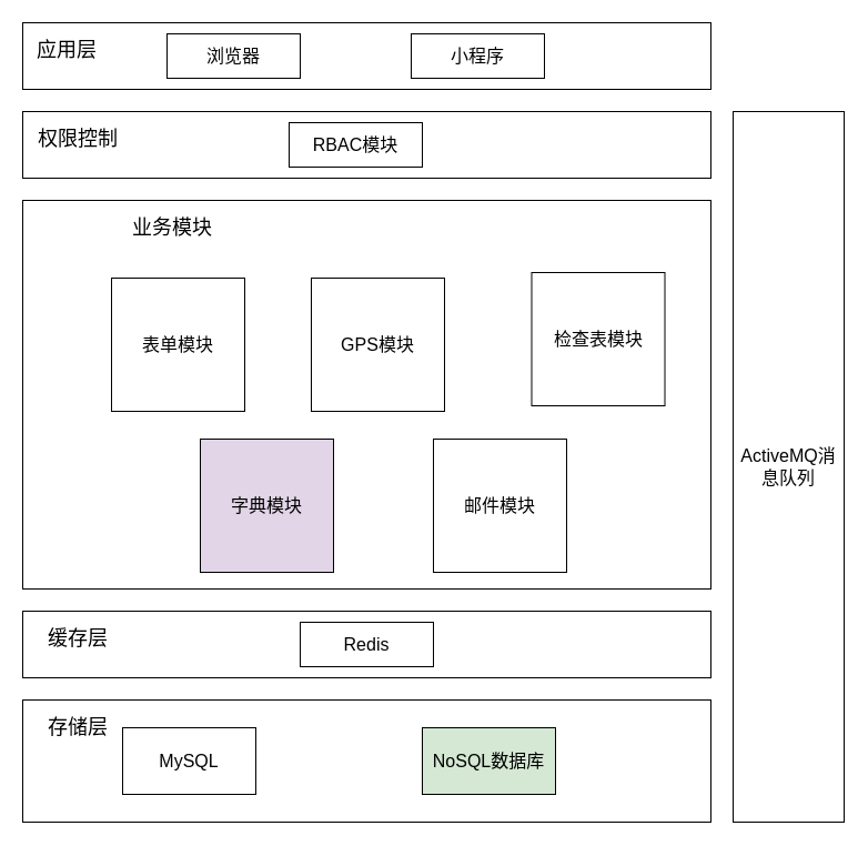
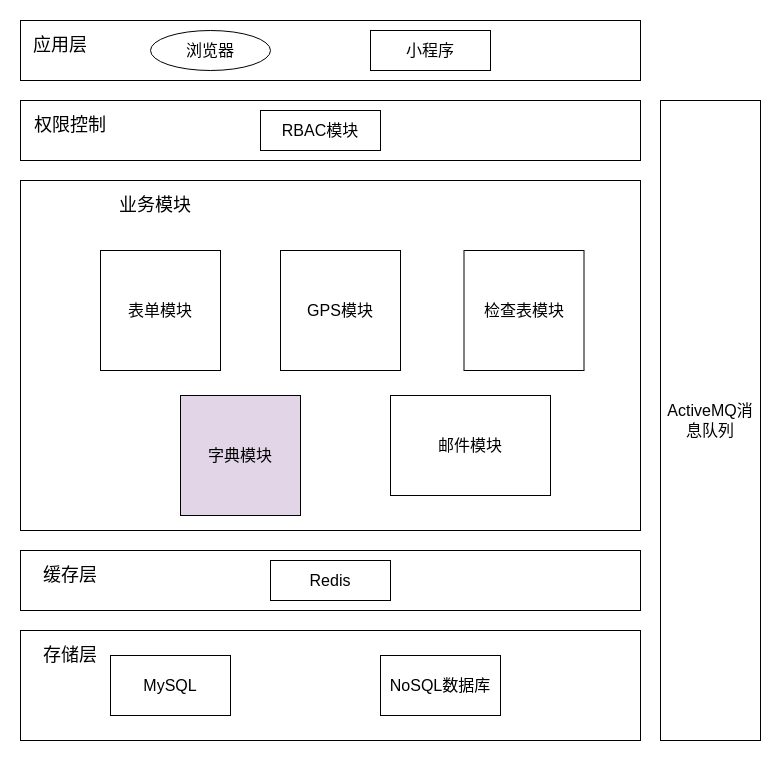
  <mxCell id="0" />
  <mxCell id="1" parent="0" />
  <mxCell id="2" value="" style="rounded=0;whiteSpace=wrap;html=1;fontSize=16;" vertex="1" parent="1"><mxGeometry x="20" y="20" width="620" height="60" as="geometry" /></mxCell>
  <mxCell id="3" value="" style="rounded=0;whiteSpace=wrap;html=1;fontSize=16;" vertex="1" parent="1"><mxGeometry x="20" y="180" width="620" height="350" as="geometry" /></mxCell>
  <mxCell id="4" value="GPS模块" style="whiteSpace=wrap;html=1;aspect=fixed;fontSize=16;" vertex="1" parent="1"><mxGeometry x="280" y="250" width="120" height="120" as="geometry" /></mxCell>
- <mxCell id="5" value="检查表模块" style="whiteSpace=wrap;html=1;aspect=fixed;fontSize=16;" vertex="1" parent="1"><mxGeometry x="478.5" y="245" width="120" height="120" as="geometry" /></mxCell>
+ <mxCell id="5" value="检查表模块" style="whiteSpace=wrap;html=1;aspect=fixed;fontSize=16;" vertex="1" parent="1"><mxGeometry x="463.5" y="250" width="120" height="120" as="geometry" /></mxCell>
  <mxCell id="6" value="表单模块" style="whiteSpace=wrap;html=1;aspect=fixed;gradientColor=none;fontSize=16;" vertex="1" parent="1"><mxGeometry x="100" y="250" width="120" height="120" as="geometry" /></mxCell>
  <mxCell id="7" value="字典模块" style="whiteSpace=wrap;html=1;aspect=fixed;fontSize=16;fillColor=#e1d5e7;" vertex="1" parent="1"><mxGeometry x="180" y="395" width="120" height="120" as="geometry" /></mxCell>
- <mxCell id="8" value="邮件模块" style="whiteSpace=wrap;html=1;aspect=fixed;fontSize=16;" vertex="1" parent="1"><mxGeometry x="390" y="395" width="120" height="120" as="geometry" /></mxCell>
+ <mxCell id="8" value="邮件模块" style="whiteSpace=wrap;html=1;aspect=fixed;fontSize=16;" vertex="1" parent="1"><mxGeometry x="390" y="395" width="160" height="100" as="geometry" /></mxCell>
  <mxCell id="9" value="" style="rounded=0;whiteSpace=wrap;html=1;fontSize=16;" vertex="1" parent="1"><mxGeometry x="20" y="100" width="620" height="60" as="geometry" /></mxCell>
- <mxCell id="10" value="浏览器" style="rounded=0;whiteSpace=wrap;html=1;fontSize=16;" vertex="1" parent="1"><mxGeometry x="150" y="30" width="120" height="40" as="geometry" /></mxCell>
+ <mxCell id="10" value="浏览器" style="ellipse;whiteSpace=wrap;html=1;fontSize=16;" vertex="1" parent="1"><mxGeometry x="150" y="30" width="120" height="40" as="geometry" /></mxCell>
  <mxCell id="11" value="" style="rounded=0;whiteSpace=wrap;html=1;fontSize=16;" vertex="1" parent="1"><mxGeometry x="20" y="630" width="620" height="110" as="geometry" /></mxCell>
  <mxCell id="12" value="MySQL" style="rounded=0;whiteSpace=wrap;html=1;fontSize=16;" vertex="1" parent="1"><mxGeometry x="110" y="655" width="120" height="60" as="geometry" /></mxCell>
- <mxCell id="13" value="NoSQL数据库" style="rounded=0;whiteSpace=wrap;html=1;fontSize=16;fillColor=#d5e8d4;" vertex="1" parent="1"><mxGeometry x="380" y="655" width="120" height="60" as="geometry" /></mxCell>
+ <mxCell id="13" value="NoSQL数据库" style="rounded=0;whiteSpace=wrap;html=1;fontSize=16;" vertex="1" parent="1"><mxGeometry x="380" y="655" width="120" height="60" as="geometry" /></mxCell>
  <mxCell id="14" value="权限控制" style="text;html=1;strokeColor=none;fillColor=none;align=center;verticalAlign=middle;whiteSpace=wrap;rounded=0;fontSize=18;" vertex="1" parent="1"><mxGeometry x="30" y="110" width="80" height="30" as="geometry" /></mxCell>
  <mxCell id="15" value="业务模块" style="text;html=1;strokeColor=none;fillColor=none;align=center;verticalAlign=middle;whiteSpace=wrap;rounded=0;fontSize=18;" vertex="1" parent="1"><mxGeometry x="105" y="190" width="100" height="30" as="geometry" /></mxCell>
  <mxCell id="16" value="" style="rounded=0;whiteSpace=wrap;html=1;fontSize=16;" vertex="1" parent="1"><mxGeometry x="20" y="550" width="620" height="60" as="geometry" /></mxCell>
  <mxCell id="17" value="Redis" style="rounded=0;whiteSpace=wrap;html=1;fontSize=16;" vertex="1" parent="1"><mxGeometry x="270" y="560" width="120" height="40" as="geometry" /></mxCell>
  <mxCell id="18" value="缓存层" style="text;html=1;strokeColor=none;fillColor=none;align=center;verticalAlign=middle;whiteSpace=wrap;rounded=0;fontSize=18;" vertex="1" parent="1"><mxGeometry x="30" y="560" width="80" height="30" as="geometry" /></mxCell>
  <mxCell id="19" value="存储层" style="text;html=1;strokeColor=none;fillColor=none;align=center;verticalAlign=middle;whiteSpace=wrap;rounded=0;fontSize=18;" vertex="1" parent="1"><mxGeometry x="30" y="640" width="80" height="30" as="geometry" /></mxCell>
  <mxCell id="20" value="ActiveMQ消息队列" style="rounded=0;whiteSpace=wrap;html=1;fontSize=16;gradientColor=none;" vertex="1" parent="1"><mxGeometry x="660" y="100" width="100" height="640" as="geometry" /></mxCell>
  <mxCell id="21" value="小程序" style="rounded=0;whiteSpace=wrap;html=1;fontSize=16;" vertex="1" parent="1"><mxGeometry x="370" y="30" width="120" height="40" as="geometry" /></mxCell>
  <mxCell id="22" value="应用层" style="text;html=1;strokeColor=none;fillColor=none;align=center;verticalAlign=middle;whiteSpace=wrap;rounded=0;fontSize=18;" vertex="1" parent="1"><mxGeometry x="20" y="30" width="80" height="30" as="geometry" /></mxCell>
  <mxCell id="23" value="RBAC模块" style="rounded=0;whiteSpace=wrap;html=1;fontSize=16;" vertex="1" parent="1"><mxGeometry x="260" y="110" width="120" height="40" as="geometry" /></mxCell>
